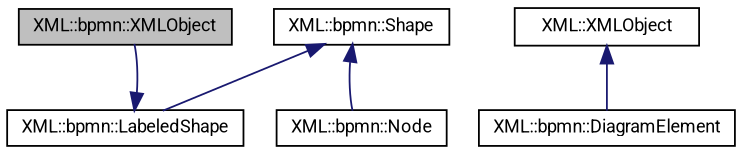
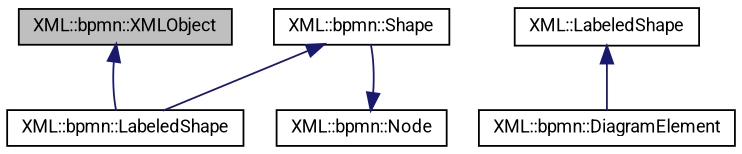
  digraph {
    fontname=Roboto
    node [color=black fillcolor=white fontname=Roboto fontsize=10 shape=record style=filled]
    edge [color=midnightblue dir=back fontname=Roboto fontsize=10 labelfontname=Helvetica labelfontsize=10 style=solid]
    n1 [fillcolor=grey75 fontcolor=black height=0.2 label="XML::bpmn::XMLObject" width=0.4]
    n2 [height=0.2 label="XML::bpmn::LabeledShape" width=0.4]
    n3 [height=0.2 label="XML::bpmn::Shape" width=0.4]
    n4 [height=0.2 label="XML::bpmn::Node" width=0.4]
    n5 [height=0.2 label="XML::bpmn::DiagramElement" width=0.4]
-   n6 [height=0.2 label="XML::XMLObject" width=0.4]
-   n2 -> n1
+   n6 [height=0.2 label="XML::LabeledShape" width=0.4]
+   n1 -> n2
    n3 -> n2
-   n3 -> n4
+   n4 -> n3
    n6 -> n5
  }
